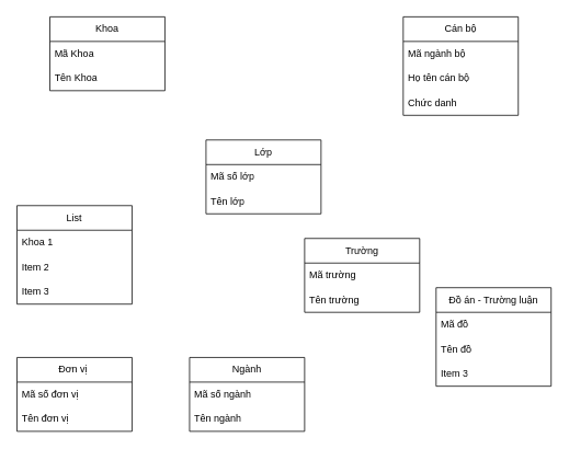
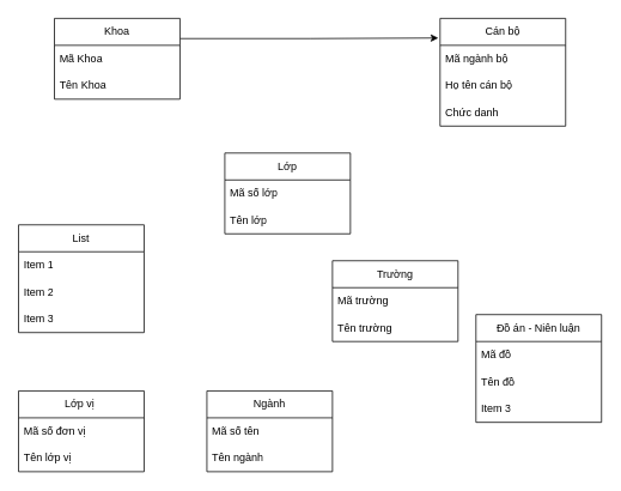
  <mxCell id="0" />
  <mxCell id="1" parent="0" />
+ <mxCell id="2" style="edgeStyle=orthogonalEdgeStyle;rounded=0;orthogonalLoop=1;jettySize=auto;html=1;exitX=1;exitY=0.25;exitDx=0;exitDy=0;entryX=-0.014;entryY=0.182;entryDx=0;entryDy=0;entryPerimeter=0;" edge="1" parent="1" source="3" target="6"><mxGeometry relative="1" as="geometry" /></mxCell>
  <mxCell id="3" value="Khoa" style="swimlane;fontStyle=0;childLayout=stackLayout;horizontal=1;startSize=30;horizontalStack=0;resizeParent=1;resizeParentMax=0;resizeLast=0;collapsible=1;marginBottom=0;whiteSpace=wrap;html=1;" vertex="1" parent="1"><mxGeometry x="60" y="20" width="140" height="90" as="geometry" /></mxCell>
  <mxCell id="4" value="Mã Khoa" style="text;strokeColor=none;fillColor=none;align=left;verticalAlign=middle;spacingLeft=4;spacingRight=4;overflow=hidden;points=[[0,0.5],[1,0.5]];portConstraint=eastwest;rotatable=0;whiteSpace=wrap;html=1;" vertex="1" parent="3"><mxGeometry y="30" width="140" height="30" as="geometry" /></mxCell>
  <mxCell id="5" value="Tên Khoa" style="text;strokeColor=none;fillColor=none;align=left;verticalAlign=middle;spacingLeft=4;spacingRight=4;overflow=hidden;points=[[0,0.5],[1,0.5]];portConstraint=eastwest;rotatable=0;whiteSpace=wrap;html=1;" vertex="1" parent="3"><mxGeometry y="60" width="140" height="30" as="geometry" /></mxCell>
  <mxCell id="6" value="Cán bộ" style="swimlane;fontStyle=0;childLayout=stackLayout;horizontal=1;startSize=30;horizontalStack=0;resizeParent=1;resizeParentMax=0;resizeLast=0;collapsible=1;marginBottom=0;whiteSpace=wrap;html=1;" vertex="1" parent="1"><mxGeometry x="490" y="20" width="140" height="120" as="geometry" /></mxCell>
  <mxCell id="7" value="Mã ngành bộ" style="text;strokeColor=none;fillColor=none;align=left;verticalAlign=middle;spacingLeft=4;spacingRight=4;overflow=hidden;points=[[0,0.5],[1,0.5]];portConstraint=eastwest;rotatable=0;whiteSpace=wrap;html=1;" vertex="1" parent="6"><mxGeometry y="30" width="140" height="30" as="geometry" /></mxCell>
  <mxCell id="8" value="Họ tên cán bộ" style="text;strokeColor=none;fillColor=none;align=left;verticalAlign=middle;spacingLeft=4;spacingRight=4;overflow=hidden;points=[[0,0.5],[1,0.5]];portConstraint=eastwest;rotatable=0;whiteSpace=wrap;html=1;" vertex="1" parent="6"><mxGeometry y="60" width="140" height="30" as="geometry" /></mxCell>
  <mxCell id="9" value="Chức danh" style="text;strokeColor=none;fillColor=none;align=left;verticalAlign=middle;spacingLeft=4;spacingRight=4;overflow=hidden;points=[[0,0.5],[1,0.5]];portConstraint=eastwest;rotatable=0;whiteSpace=wrap;html=1;" vertex="1" parent="6"><mxGeometry y="90" width="140" height="30" as="geometry" /></mxCell>
  <mxCell id="10" value="List" style="swimlane;fontStyle=0;childLayout=stackLayout;horizontal=1;startSize=30;horizontalStack=0;resizeParent=1;resizeParentMax=0;resizeLast=0;collapsible=1;marginBottom=0;whiteSpace=wrap;html=1;" vertex="1" parent="1"><mxGeometry x="20" y="250" width="140" height="120" as="geometry" /></mxCell>
- <mxCell id="11" value="Khoa 1" style="text;strokeColor=none;fillColor=none;align=left;verticalAlign=middle;spacingLeft=4;spacingRight=4;overflow=hidden;points=[[0,0.5],[1,0.5]];portConstraint=eastwest;rotatable=0;whiteSpace=wrap;html=1;" vertex="1" parent="10"><mxGeometry y="30" width="140" height="30" as="geometry" /></mxCell>
+ <mxCell id="11" value="Item 1" style="text;strokeColor=none;fillColor=none;align=left;verticalAlign=middle;spacingLeft=4;spacingRight=4;overflow=hidden;points=[[0,0.5],[1,0.5]];portConstraint=eastwest;rotatable=0;whiteSpace=wrap;html=1;" vertex="1" parent="10"><mxGeometry y="30" width="140" height="30" as="geometry" /></mxCell>
  <mxCell id="12" value="Item 2" style="text;strokeColor=none;fillColor=none;align=left;verticalAlign=middle;spacingLeft=4;spacingRight=4;overflow=hidden;points=[[0,0.5],[1,0.5]];portConstraint=eastwest;rotatable=0;whiteSpace=wrap;html=1;" vertex="1" parent="10"><mxGeometry y="60" width="140" height="30" as="geometry" /></mxCell>
  <mxCell id="13" value="Item 3" style="text;strokeColor=none;fillColor=none;align=left;verticalAlign=middle;spacingLeft=4;spacingRight=4;overflow=hidden;points=[[0,0.5],[1,0.5]];portConstraint=eastwest;rotatable=0;whiteSpace=wrap;html=1;" vertex="1" parent="10"><mxGeometry y="90" width="140" height="30" as="geometry" /></mxCell>
  <mxCell id="14" value="Lớp" style="swimlane;fontStyle=0;childLayout=stackLayout;horizontal=1;startSize=30;horizontalStack=0;resizeParent=1;resizeParentMax=0;resizeLast=0;collapsible=1;marginBottom=0;whiteSpace=wrap;html=1;" vertex="1" parent="1"><mxGeometry x="250" y="170" width="140" height="90" as="geometry" /></mxCell>
  <mxCell id="15" value="Mã số lớp" style="text;strokeColor=none;fillColor=none;align=left;verticalAlign=middle;spacingLeft=4;spacingRight=4;overflow=hidden;points=[[0,0.5],[1,0.5]];portConstraint=eastwest;rotatable=0;whiteSpace=wrap;html=1;" vertex="1" parent="14"><mxGeometry y="30" width="140" height="30" as="geometry" /></mxCell>
  <mxCell id="16" value="Tên lớp" style="text;strokeColor=none;fillColor=none;align=left;verticalAlign=middle;spacingLeft=4;spacingRight=4;overflow=hidden;points=[[0,0.5],[1,0.5]];portConstraint=eastwest;rotatable=0;whiteSpace=wrap;html=1;" vertex="1" parent="14"><mxGeometry y="60" width="140" height="30" as="geometry" /></mxCell>
- <mxCell id="17" value="Đồ án - Trường luận" style="swimlane;fontStyle=0;childLayout=stackLayout;horizontal=1;startSize=30;horizontalStack=0;resizeParent=1;resizeParentMax=0;resizeLast=0;collapsible=1;marginBottom=0;whiteSpace=wrap;html=1;" vertex="1" parent="1"><mxGeometry x="530" y="350" width="140" height="120" as="geometry" /></mxCell>
+ <mxCell id="17" value="Đồ án - Niên luận" style="swimlane;fontStyle=0;childLayout=stackLayout;horizontal=1;startSize=30;horizontalStack=0;resizeParent=1;resizeParentMax=0;resizeLast=0;collapsible=1;marginBottom=0;whiteSpace=wrap;html=1;" vertex="1" parent="1"><mxGeometry x="530" y="350" width="140" height="120" as="geometry" /></mxCell>
  <mxCell id="18" value="Mã đồ&amp;nbsp;" style="text;strokeColor=none;fillColor=none;align=left;verticalAlign=middle;spacingLeft=4;spacingRight=4;overflow=hidden;points=[[0,0.5],[1,0.5]];portConstraint=eastwest;rotatable=0;whiteSpace=wrap;html=1;" vertex="1" parent="17"><mxGeometry y="30" width="140" height="30" as="geometry" /></mxCell>
  <mxCell id="19" value="Tên đồ&amp;nbsp;" style="text;strokeColor=none;fillColor=none;align=left;verticalAlign=middle;spacingLeft=4;spacingRight=4;overflow=hidden;points=[[0,0.5],[1,0.5]];portConstraint=eastwest;rotatable=0;whiteSpace=wrap;html=1;" vertex="1" parent="17"><mxGeometry y="60" width="140" height="30" as="geometry" /></mxCell>
  <mxCell id="20" value="Item 3" style="text;strokeColor=none;fillColor=none;align=left;verticalAlign=middle;spacingLeft=4;spacingRight=4;overflow=hidden;points=[[0,0.5],[1,0.5]];portConstraint=eastwest;rotatable=0;whiteSpace=wrap;html=1;" vertex="1" parent="17"><mxGeometry y="90" width="140" height="30" as="geometry" /></mxCell>
  <mxCell id="21" value="Ngành" style="swimlane;fontStyle=0;childLayout=stackLayout;horizontal=1;startSize=30;horizontalStack=0;resizeParent=1;resizeParentMax=0;resizeLast=0;collapsible=1;marginBottom=0;whiteSpace=wrap;html=1;" vertex="1" parent="1"><mxGeometry x="230" y="435" width="140" height="90" as="geometry" /></mxCell>
- <mxCell id="22" value="Mã số ngành" style="text;strokeColor=none;fillColor=none;align=left;verticalAlign=middle;spacingLeft=4;spacingRight=4;overflow=hidden;points=[[0,0.5],[1,0.5]];portConstraint=eastwest;rotatable=0;whiteSpace=wrap;html=1;" vertex="1" parent="21"><mxGeometry y="30" width="140" height="30" as="geometry" /></mxCell>
+ <mxCell id="22" value="Mã số tên" style="text;strokeColor=none;fillColor=none;align=left;verticalAlign=middle;spacingLeft=4;spacingRight=4;overflow=hidden;points=[[0,0.5],[1,0.5]];portConstraint=eastwest;rotatable=0;whiteSpace=wrap;html=1;" vertex="1" parent="21"><mxGeometry y="30" width="140" height="30" as="geometry" /></mxCell>
  <mxCell id="23" value="Tên ngành" style="text;strokeColor=none;fillColor=none;align=left;verticalAlign=middle;spacingLeft=4;spacingRight=4;overflow=hidden;points=[[0,0.5],[1,0.5]];portConstraint=eastwest;rotatable=0;whiteSpace=wrap;html=1;" vertex="1" parent="21"><mxGeometry y="60" width="140" height="30" as="geometry" /></mxCell>
- <mxCell id="24" value="Đơn vị&amp;nbsp;" style="swimlane;fontStyle=0;childLayout=stackLayout;horizontal=1;startSize=30;horizontalStack=0;resizeParent=1;resizeParentMax=0;resizeLast=0;collapsible=1;marginBottom=0;whiteSpace=wrap;html=1;" vertex="1" parent="1"><mxGeometry x="20" y="435" width="140" height="90" as="geometry" /></mxCell>
+ <mxCell id="24" value="Lớp vị&amp;nbsp;" style="swimlane;fontStyle=0;childLayout=stackLayout;horizontal=1;startSize=30;horizontalStack=0;resizeParent=1;resizeParentMax=0;resizeLast=0;collapsible=1;marginBottom=0;whiteSpace=wrap;html=1;" vertex="1" parent="1"><mxGeometry x="20" y="435" width="140" height="90" as="geometry" /></mxCell>
  <mxCell id="25" value="Mã số đơn vị" style="text;strokeColor=none;fillColor=none;align=left;verticalAlign=middle;spacingLeft=4;spacingRight=4;overflow=hidden;points=[[0,0.5],[1,0.5]];portConstraint=eastwest;rotatable=0;whiteSpace=wrap;html=1;" vertex="1" parent="24"><mxGeometry y="30" width="140" height="30" as="geometry" /></mxCell>
- <mxCell id="26" value="Tên đơn vị" style="text;strokeColor=none;fillColor=none;align=left;verticalAlign=middle;spacingLeft=4;spacingRight=4;overflow=hidden;points=[[0,0.5],[1,0.5]];portConstraint=eastwest;rotatable=0;whiteSpace=wrap;html=1;" vertex="1" parent="24"><mxGeometry y="60" width="140" height="30" as="geometry" /></mxCell>
+ <mxCell id="26" value="Tên lớp vị" style="text;strokeColor=none;fillColor=none;align=left;verticalAlign=middle;spacingLeft=4;spacingRight=4;overflow=hidden;points=[[0,0.5],[1,0.5]];portConstraint=eastwest;rotatable=0;whiteSpace=wrap;html=1;" vertex="1" parent="24"><mxGeometry y="60" width="140" height="30" as="geometry" /></mxCell>
  <mxCell id="27" value="Trường" style="swimlane;fontStyle=0;childLayout=stackLayout;horizontal=1;startSize=30;horizontalStack=0;resizeParent=1;resizeParentMax=0;resizeLast=0;collapsible=1;marginBottom=0;whiteSpace=wrap;html=1;" vertex="1" parent="1"><mxGeometry x="370" y="290" width="140" height="90" as="geometry" /></mxCell>
  <mxCell id="28" value="Mã trường" style="text;strokeColor=none;fillColor=none;align=left;verticalAlign=middle;spacingLeft=4;spacingRight=4;overflow=hidden;points=[[0,0.5],[1,0.5]];portConstraint=eastwest;rotatable=0;whiteSpace=wrap;html=1;" vertex="1" parent="27"><mxGeometry y="30" width="140" height="30" as="geometry" /></mxCell>
  <mxCell id="29" value="Tên trường" style="text;strokeColor=none;fillColor=none;align=left;verticalAlign=middle;spacingLeft=4;spacingRight=4;overflow=hidden;points=[[0,0.5],[1,0.5]];portConstraint=eastwest;rotatable=0;whiteSpace=wrap;html=1;" vertex="1" parent="27"><mxGeometry y="60" width="140" height="30" as="geometry" /></mxCell>
